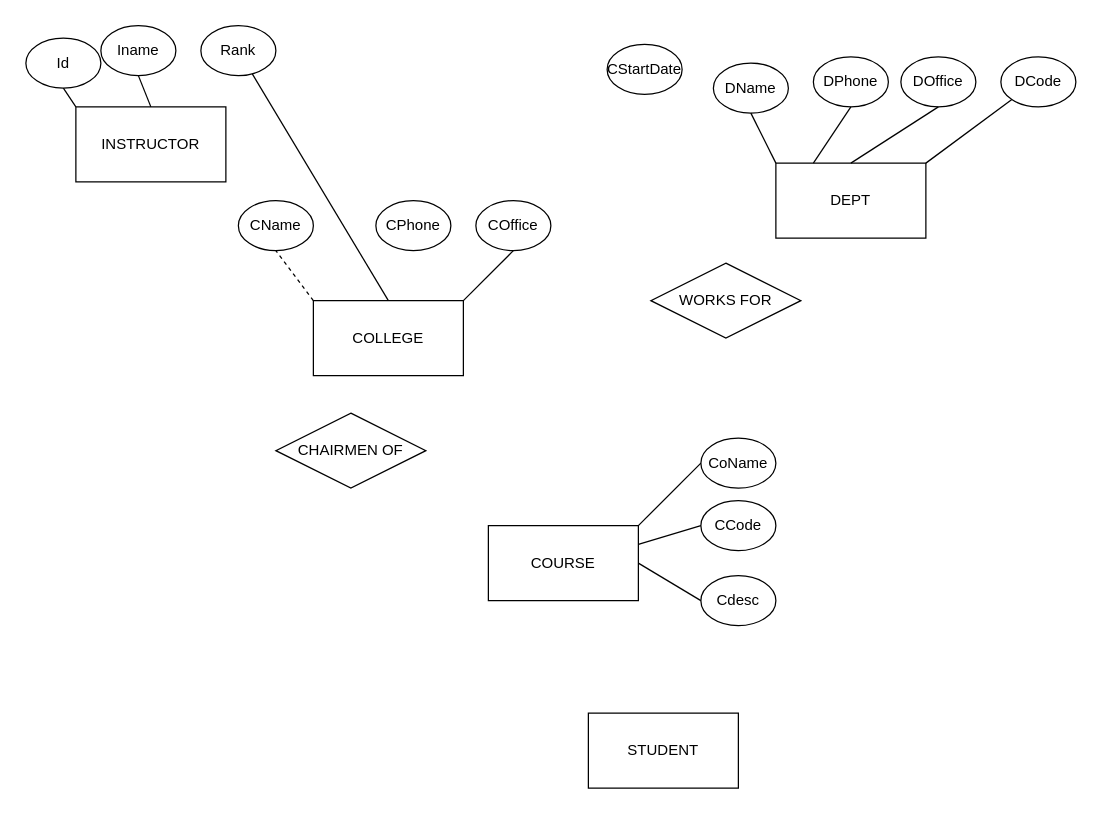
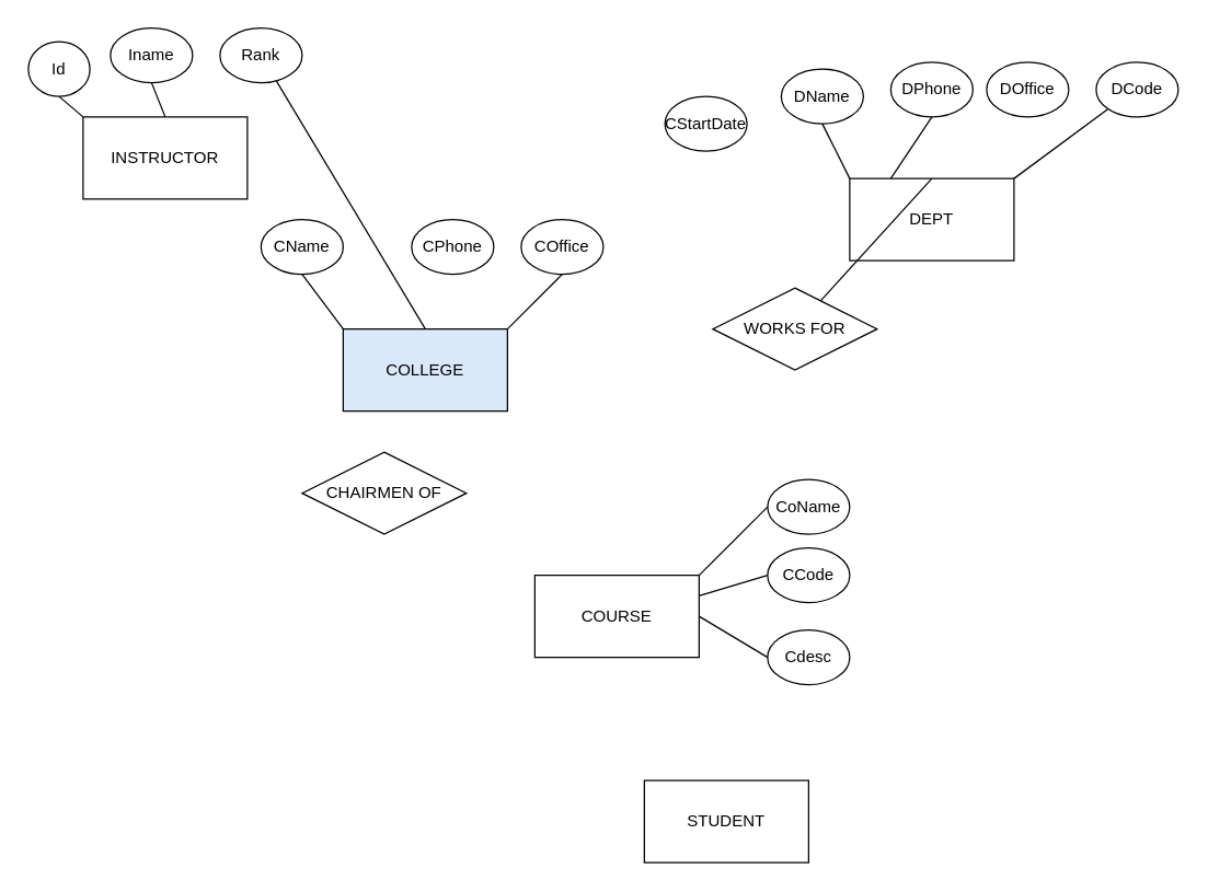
  <mxCell id="0" />
  <mxCell id="1" parent="0" />
- <mxCell id="2" value="COLLEGE" style="rounded=0;whiteSpace=wrap;html=1;" vertex="1" parent="1"><mxGeometry x="250" y="240" width="120" height="60" as="geometry" /></mxCell>
+ <mxCell id="2" value="COLLEGE" style="rounded=0;whiteSpace=wrap;html=1;fillColor=#dae8fc;" vertex="1" parent="1"><mxGeometry x="250" y="240" width="120" height="60" as="geometry" /></mxCell>
  <mxCell id="3" value="WORKS FOR" style="shape=rhombus;perimeter=rhombusPerimeter;whiteSpace=wrap;html=1;align=center;" vertex="1" parent="1"><mxGeometry x="520" y="210" width="120" height="60" as="geometry" /></mxCell>
  <mxCell id="4" value="DEPT" style="rounded=0;whiteSpace=wrap;html=1;" vertex="1" parent="1"><mxGeometry x="620" y="130" width="120" height="60" as="geometry" /></mxCell>
  <mxCell id="5" value="COURSE" style="rounded=0;whiteSpace=wrap;html=1;" vertex="1" parent="1"><mxGeometry x="390" y="420" width="120" height="60" as="geometry" /></mxCell>
  <mxCell id="6" value="INSTRUCTOR" style="rounded=0;whiteSpace=wrap;html=1;" vertex="1" parent="1"><mxGeometry x="60" y="85" width="120" height="60" as="geometry" /></mxCell>
  <mxCell id="7" value="STUDENT" style="rounded=0;whiteSpace=wrap;html=1;" vertex="1" parent="1"><mxGeometry x="470" y="570" width="120" height="60" as="geometry" /></mxCell>
  <mxCell id="8" value="CName" style="ellipse;whiteSpace=wrap;html=1;" vertex="1" parent="1"><mxGeometry x="190" y="160" width="60" height="40" as="geometry" /></mxCell>
  <mxCell id="9" value="COffice" style="ellipse;whiteSpace=wrap;html=1;" vertex="1" parent="1"><mxGeometry x="380" y="160" width="60" height="40" as="geometry" /></mxCell>
  <mxCell id="10" value="CPhone" style="ellipse;whiteSpace=wrap;html=1;" vertex="1" parent="1"><mxGeometry x="300" y="160" width="60" height="40" as="geometry" /></mxCell>
  <mxCell id="11" value="" style="endArrow=none;html=1;entryX=0.5;entryY=1;entryDx=0;entryDy=0;" edge="1" parent="1" target="9"><mxGeometry width="50" height="50" relative="1" as="geometry"><mxPoint x="370" y="240" as="sourcePoint" /><mxPoint x="420" y="300" as="targetPoint" /></mxGeometry></mxCell>
  <mxCell id="12" value="" style="endArrow=none;html=1;exitX=0.5;exitY=0;exitDx=0;exitDy=0;" edge="1" parent="1" source="2" target="31"><mxGeometry width="50" height="50" relative="1" as="geometry"><mxPoint x="530" y="510" as="sourcePoint" /><mxPoint x="580" y="460" as="targetPoint" /></mxGeometry></mxCell>
- <mxCell id="13" value="" style="endArrow=none;html=1;exitX=0;exitY=0;exitDx=0;exitDy=0;entryX=0.5;entryY=1;entryDx=0;entryDy=0;dashed=1;" edge="1" parent="1" source="2" target="8"><mxGeometry width="50" height="50" relative="1" as="geometry"><mxPoint x="530" y="510" as="sourcePoint" /><mxPoint x="580" y="460" as="targetPoint" /></mxGeometry></mxCell>
+ <mxCell id="13" value="" style="endArrow=none;html=1;exitX=0;exitY=0;exitDx=0;exitDy=0;entryX=0.5;entryY=1;entryDx=0;entryDy=0;" edge="1" parent="1" source="2" target="8"><mxGeometry width="50" height="50" relative="1" as="geometry"><mxPoint x="530" y="510" as="sourcePoint" /><mxPoint x="580" y="460" as="targetPoint" /></mxGeometry></mxCell>
  <mxCell id="14" value="DName" style="ellipse;whiteSpace=wrap;html=1;" vertex="1" parent="1"><mxGeometry x="570" y="50" width="60" height="40" as="geometry" /></mxCell>
  <mxCell id="15" value="DOffice" style="ellipse;whiteSpace=wrap;html=1;" vertex="1" parent="1"><mxGeometry x="720" y="45" width="60" height="40" as="geometry" /></mxCell>
  <mxCell id="16" value="DPhone" style="ellipse;whiteSpace=wrap;html=1;" vertex="1" parent="1"><mxGeometry x="650" y="45" width="60" height="40" as="geometry" /></mxCell>
  <mxCell id="17" value="DCode" style="ellipse;whiteSpace=wrap;html=1;" vertex="1" parent="1"><mxGeometry x="800" y="45" width="60" height="40" as="geometry" /></mxCell>
  <mxCell id="18" value="" style="endArrow=none;html=1;entryX=0.5;entryY=1;entryDx=0;entryDy=0;exitX=0.25;exitY=0;exitDx=0;exitDy=0;" edge="1" parent="1" source="4" target="16"><mxGeometry width="50" height="50" relative="1" as="geometry"><mxPoint x="740" y="168" as="sourcePoint" /><mxPoint x="800" y="215" as="targetPoint" /></mxGeometry></mxCell>
- <mxCell id="19" value="" style="endArrow=none;html=1;exitX=0.5;exitY=0;exitDx=0;exitDy=0;entryX=0.5;entryY=1;entryDx=0;entryDy=0;" edge="1" parent="1" source="4" target="15"><mxGeometry width="50" height="50" relative="1" as="geometry"><mxPoint x="740" y="155" as="sourcePoint" /><mxPoint x="800" y="155" as="targetPoint" /></mxGeometry></mxCell>
+ <mxCell id="19" value="" style="endArrow=none;html=1;exitX=0.5;exitY=0;exitDx=0;exitDy=0;" edge="1" parent="1" source="4" target="3"><mxGeometry width="50" height="50" relative="1" as="geometry"><mxPoint x="740" y="155" as="sourcePoint" /><mxPoint x="800" y="155" as="targetPoint" /></mxGeometry></mxCell>
  <mxCell id="20" value="" style="endArrow=none;html=1;exitX=0;exitY=0;exitDx=0;exitDy=0;entryX=0.5;entryY=1;entryDx=0;entryDy=0;" edge="1" parent="1" source="4" target="14"><mxGeometry width="50" height="50" relative="1" as="geometry"><mxPoint x="740" y="125" as="sourcePoint" /><mxPoint x="800" y="105" as="targetPoint" /></mxGeometry></mxCell>
  <mxCell id="21" value="" style="endArrow=none;html=1;entryX=1;entryY=0;entryDx=0;entryDy=0;exitX=0;exitY=1;exitDx=0;exitDy=0;" edge="1" parent="1" source="17" target="4"><mxGeometry width="50" height="50" relative="1" as="geometry"><mxPoint x="900" y="210" as="sourcePoint" /><mxPoint x="950" y="160" as="targetPoint" /></mxGeometry></mxCell>
- <mxCell id="22" value="CStartDate" style="ellipse;whiteSpace=wrap;html=1;" vertex="1" parent="1"><mxGeometry x="485" y="35" width="60" height="40" as="geometry" /></mxCell>
+ <mxCell id="22" value="CStartDate" style="ellipse;whiteSpace=wrap;html=1;" vertex="1" parent="1"><mxGeometry x="485" y="70" width="60" height="40" as="geometry" /></mxCell>
  <mxCell id="23" value="CoName" style="ellipse;whiteSpace=wrap;html=1;" vertex="1" parent="1"><mxGeometry x="560" y="350" width="60" height="40" as="geometry" /></mxCell>
  <mxCell id="24" value="Cdesc" style="ellipse;whiteSpace=wrap;html=1;" vertex="1" parent="1"><mxGeometry x="560" y="460" width="60" height="40" as="geometry" /></mxCell>
  <mxCell id="25" value="CCode" style="ellipse;whiteSpace=wrap;html=1;" vertex="1" parent="1"><mxGeometry x="560" y="400" width="60" height="40" as="geometry" /></mxCell>
  <mxCell id="26" value="" style="endArrow=none;html=1;entryX=0;entryY=0.5;entryDx=0;entryDy=0;exitX=1;exitY=0;exitDx=0;exitDy=0;" edge="1" parent="1" source="5" target="23"><mxGeometry width="50" height="50" relative="1" as="geometry"><mxPoint x="330" y="530" as="sourcePoint" /><mxPoint x="380" y="480" as="targetPoint" /></mxGeometry></mxCell>
  <mxCell id="27" value="" style="endArrow=none;html=1;entryX=0;entryY=0.5;entryDx=0;entryDy=0;exitX=1;exitY=0.25;exitDx=0;exitDy=0;" edge="1" parent="1" source="5" target="25"><mxGeometry width="50" height="50" relative="1" as="geometry"><mxPoint x="330" y="530" as="sourcePoint" /><mxPoint x="380" y="480" as="targetPoint" /></mxGeometry></mxCell>
  <mxCell id="28" value="" style="endArrow=none;html=1;entryX=0;entryY=0.5;entryDx=0;entryDy=0;exitX=1;exitY=0.5;exitDx=0;exitDy=0;" edge="1" parent="1" source="5" target="24"><mxGeometry width="50" height="50" relative="1" as="geometry"><mxPoint x="330" y="530" as="sourcePoint" /><mxPoint x="380" y="480" as="targetPoint" /></mxGeometry></mxCell>
- <mxCell id="29" value="Id" style="ellipse;whiteSpace=wrap;html=1;" vertex="1" parent="1"><mxGeometry y="30" width="60" height="40" as="geometry" x="20" /></mxCell>
+ <mxCell id="29" value="Id" style="ellipse;whiteSpace=wrap;html=1;" vertex="1" parent="1"><mxGeometry x="20" y="30" width="45" height="40" as="geometry" /></mxCell>
  <mxCell id="30" value="Iname" style="ellipse;whiteSpace=wrap;html=1;" vertex="1" parent="1"><mxGeometry x="80" y="20" width="60" height="40" as="geometry" /></mxCell>
  <mxCell id="31" value="Rank" style="ellipse;whiteSpace=wrap;html=1;" vertex="1" parent="1"><mxGeometry x="160" y="20" width="60" height="40" as="geometry" /></mxCell>
  <mxCell id="32" value="" style="endArrow=none;html=1;exitX=0.5;exitY=0;exitDx=0;exitDy=0;entryX=0.5;entryY=1;entryDx=0;entryDy=0;" edge="1" parent="1" source="6" target="30"><mxGeometry width="50" height="50" relative="1" as="geometry"><mxPoint x="290" y="45" as="sourcePoint" /><mxPoint x="340" y="-5" as="targetPoint" /></mxGeometry></mxCell>
  <mxCell id="33" value="" style="endArrow=none;html=1;exitX=0;exitY=0;exitDx=0;exitDy=0;entryX=0.5;entryY=1;entryDx=0;entryDy=0;" edge="1" parent="1" source="6" target="29"><mxGeometry width="50" height="50" relative="1" as="geometry"><mxPoint x="290" y="45" as="sourcePoint" /><mxPoint x="340" y="-5" as="targetPoint" /></mxGeometry></mxCell>
  <mxCell id="34" value="CHAIRMEN OF" style="shape=rhombus;perimeter=rhombusPerimeter;whiteSpace=wrap;html=1;align=center;" vertex="1" parent="1"><mxGeometry x="220" y="330" width="120" height="60" as="geometry" /></mxCell>
